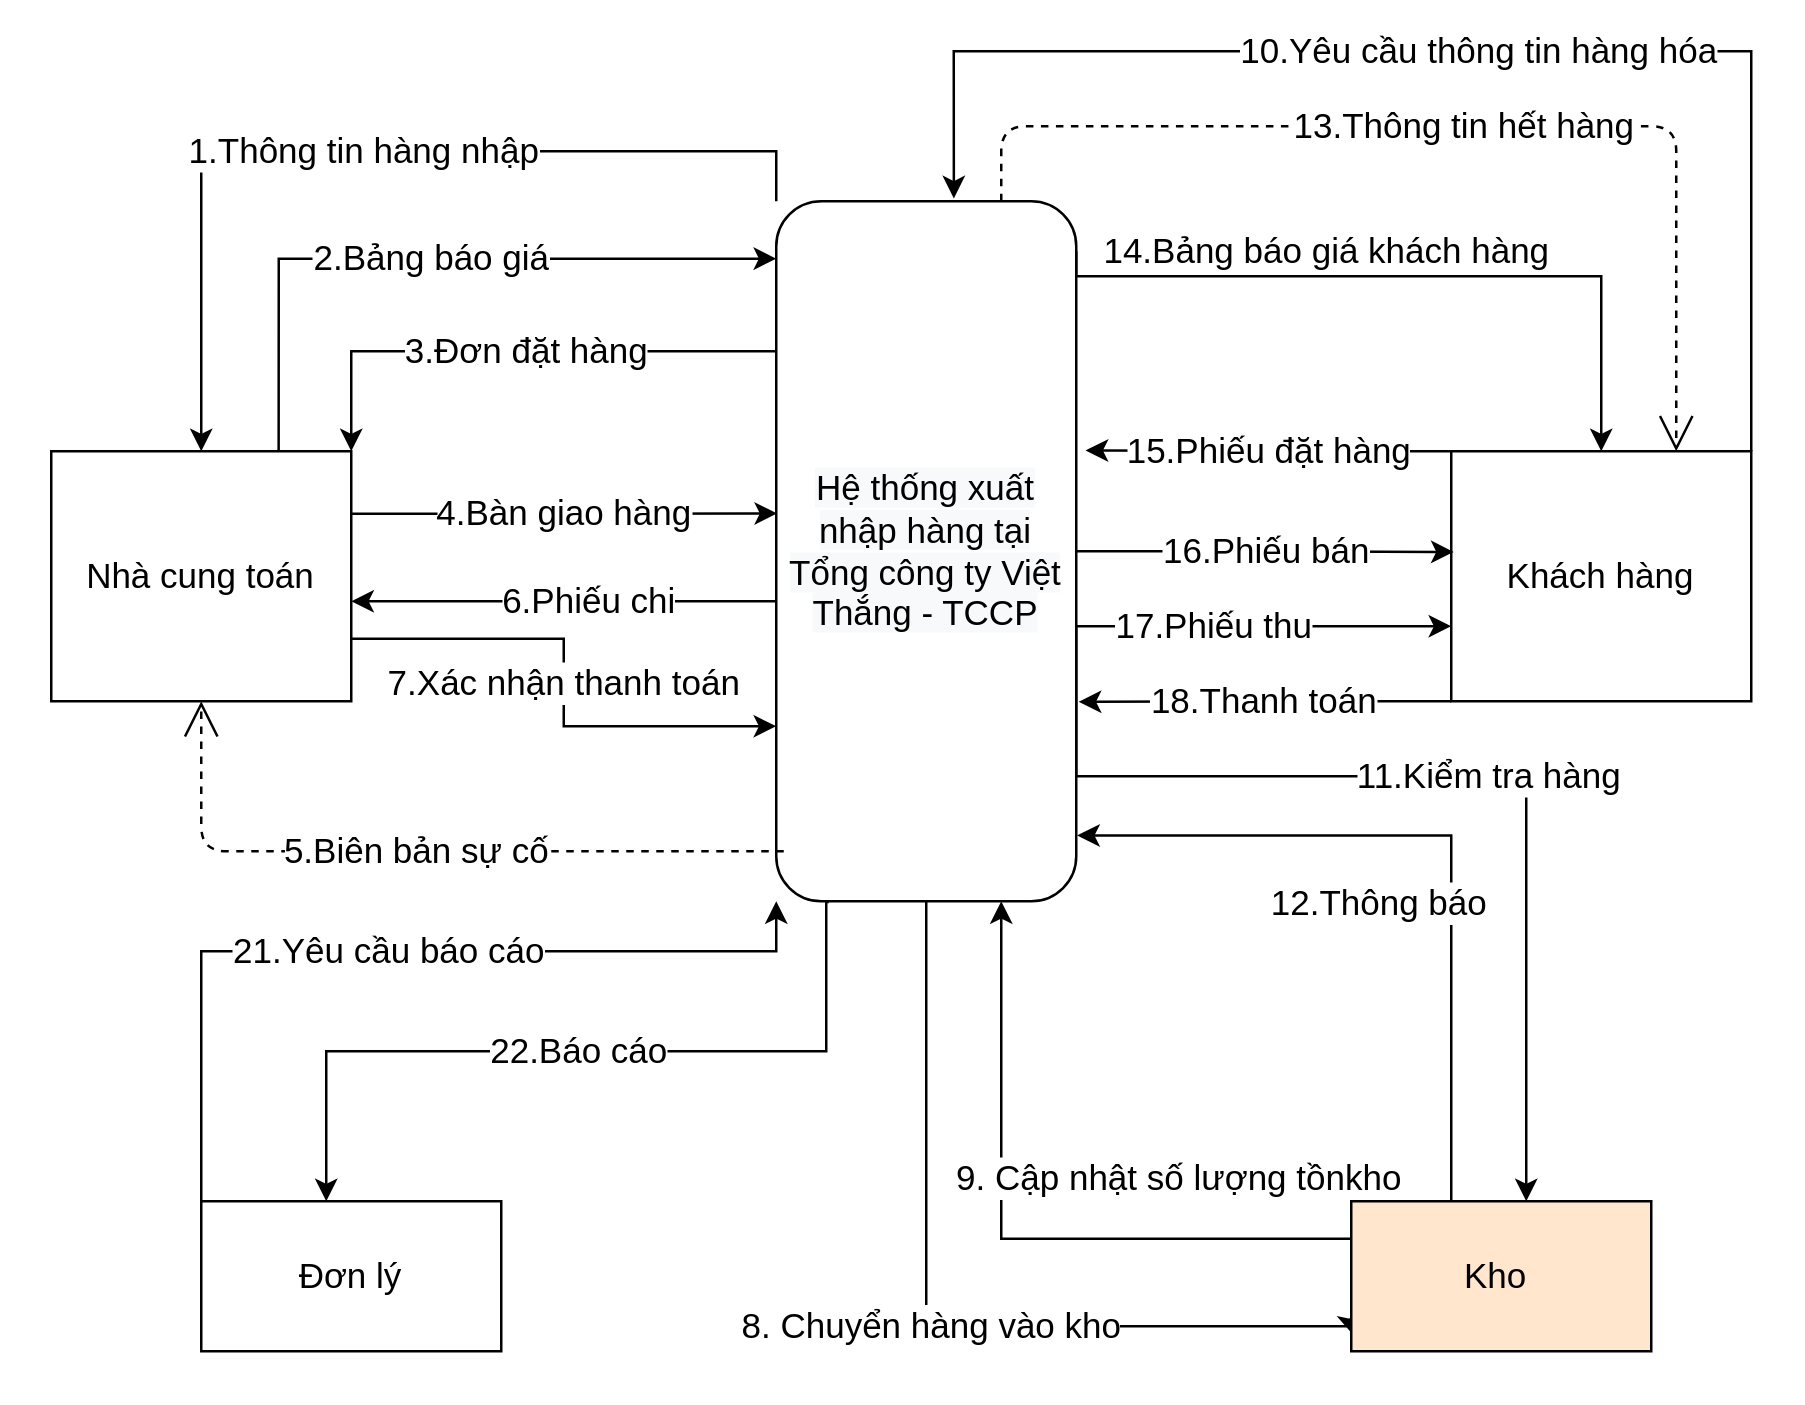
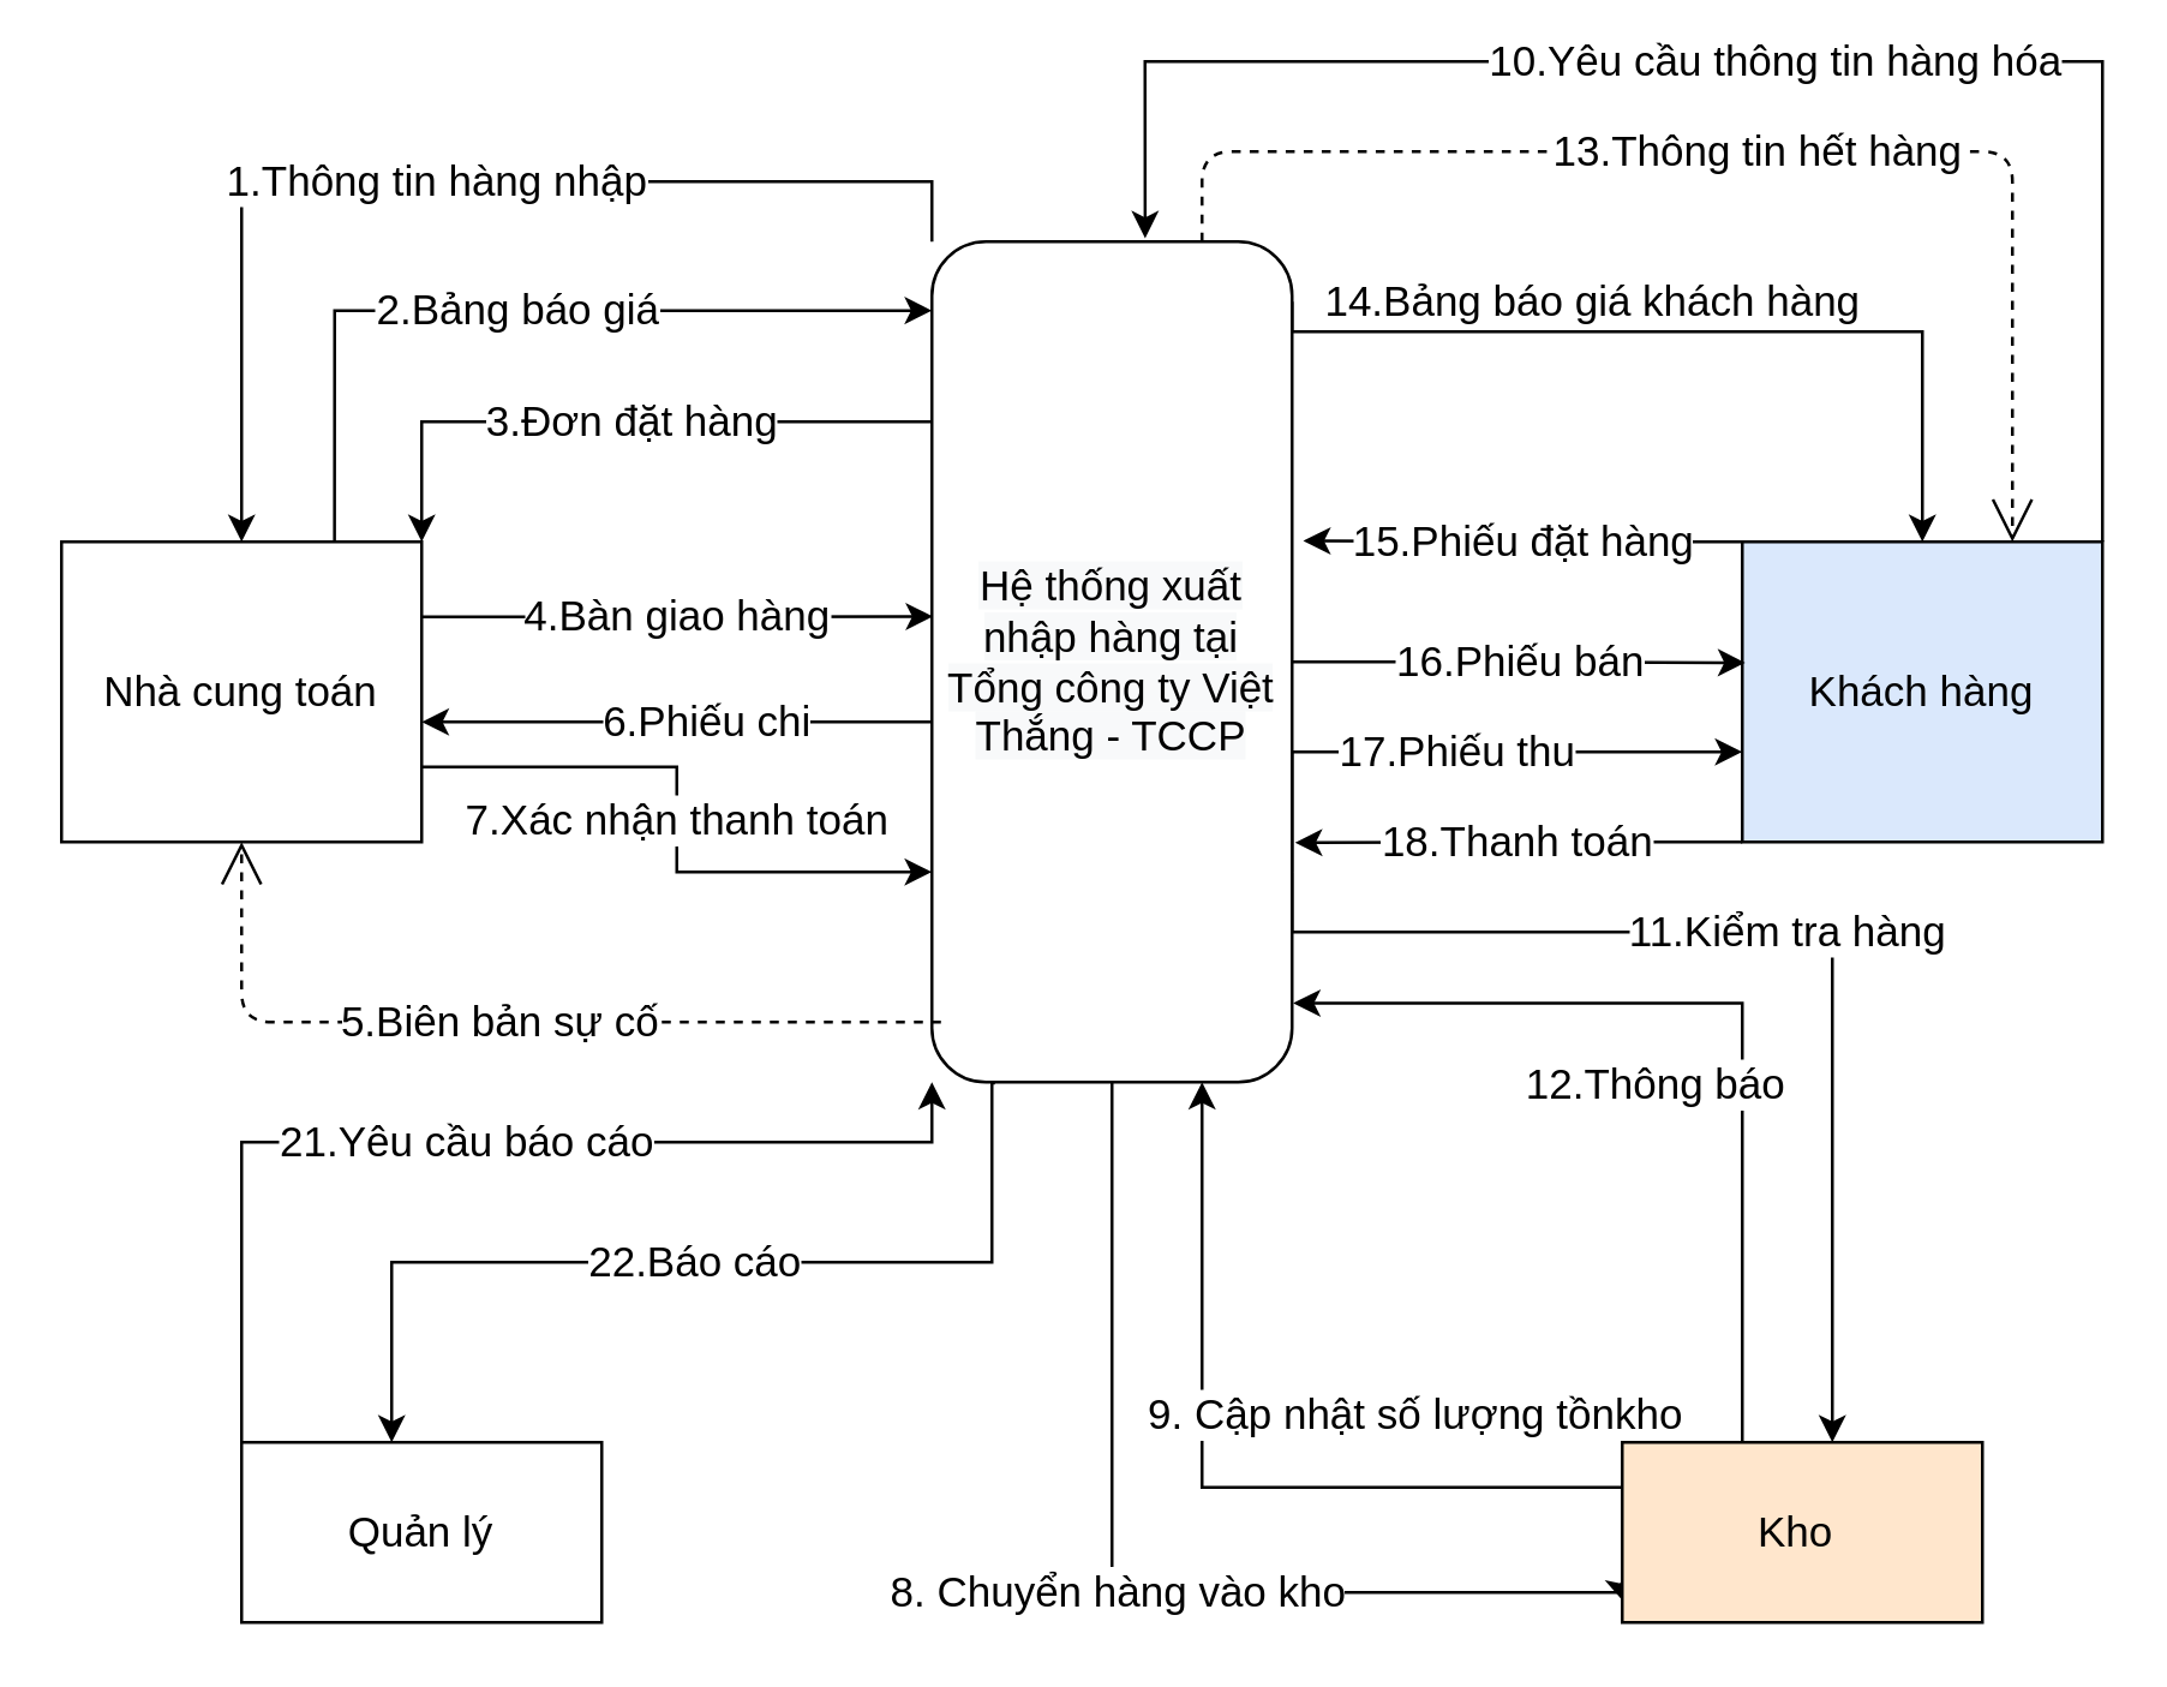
  <mxCell id="0" />
  <mxCell id="1" parent="0" />
  <mxCell id="2" value="2.Bảng báo giá" style="edgeStyle=orthogonalEdgeStyle;rounded=0;orthogonalLoop=1;jettySize=auto;html=1;exitX=0.75;exitY=0;exitDx=0;exitDy=0;entryX=-0.008;entryY=0.082;entryDx=0;entryDy=0;entryPerimeter=0;fontSize=14;" parent="1" edge="1"><mxGeometry relative="1" as="geometry"><Array as="points"><mxPoint x="110.96" y="103" /></Array><mxPoint x="110.96" y="180" as="sourcePoint" /><mxPoint x="310" y="102.96" as="targetPoint" /></mxGeometry></mxCell>
  <mxCell id="3" value="4.Bàn giao hàng" style="edgeStyle=orthogonalEdgeStyle;rounded=0;orthogonalLoop=1;jettySize=auto;html=1;exitX=1;exitY=0.25;exitDx=0;exitDy=0;entryX=0.003;entryY=0.446;entryDx=0;entryDy=0;entryPerimeter=0;fontSize=14;" parent="1" source="5" target="21" edge="1"><mxGeometry relative="1" as="geometry" /></mxCell>
  <mxCell id="4" value="7.Xác nhận thanh toán" style="edgeStyle=orthogonalEdgeStyle;rounded=0;orthogonalLoop=1;jettySize=auto;html=1;exitX=1;exitY=0.75;exitDx=0;exitDy=0;entryX=0;entryY=0.75;entryDx=0;entryDy=0;fontSize=14;" parent="1" source="5" target="21" edge="1"><mxGeometry relative="1" as="geometry" /></mxCell>
  <mxCell id="5" value="Nhà cung toán" style="rounded=0;whiteSpace=wrap;html=1;fontSize=14;" parent="1" vertex="1"><mxGeometry x="20" y="180" width="120" height="100" as="geometry" /></mxCell>
  <mxCell id="6" value="21.Yêu cầu báo cáo" style="edgeStyle=orthogonalEdgeStyle;rounded=0;orthogonalLoop=1;jettySize=auto;html=1;exitX=0;exitY=0;exitDx=0;exitDy=0;fontSize=14;" parent="1" source="7" edge="1"><mxGeometry relative="1" as="geometry"><mxPoint x="310" y="360" as="targetPoint" /><Array as="points"><mxPoint x="80" y="380" /><mxPoint x="310" y="380" /></Array></mxGeometry></mxCell>
- <mxCell id="7" value="Đơn lý" style="rounded=0;whiteSpace=wrap;html=1;fontSize=14;" parent="1" vertex="1"><mxGeometry x="80" y="480" width="120" height="60" as="geometry" /></mxCell>
+ <mxCell id="7" value="Quản lý" style="rounded=0;whiteSpace=wrap;html=1;fontSize=14;" parent="1" vertex="1"><mxGeometry x="80" y="480" width="120" height="60" as="geometry" /></mxCell>
  <mxCell id="8" value="10.Yêu cầu thông tin hàng hóa" style="edgeStyle=orthogonalEdgeStyle;rounded=0;orthogonalLoop=1;jettySize=auto;html=1;exitX=1;exitY=0;exitDx=0;exitDy=0;entryX=0.592;entryY=-0.004;entryDx=0;entryDy=0;entryPerimeter=0;fontSize=14;" parent="1" source="11" target="21" edge="1"><mxGeometry relative="1" as="geometry"><Array as="points"><mxPoint x="700" y="20" /><mxPoint x="381" y="20" /></Array></mxGeometry></mxCell>
  <mxCell id="9" value="15.Phiếu đặt hàng" style="edgeStyle=orthogonalEdgeStyle;rounded=0;orthogonalLoop=1;jettySize=auto;html=1;exitX=0;exitY=0;exitDx=0;exitDy=0;entryX=1.031;entryY=0.356;entryDx=0;entryDy=0;entryPerimeter=0;fontSize=14;" parent="1" source="11" target="21" edge="1"><mxGeometry relative="1" as="geometry"><Array as="points"><mxPoint x="530" y="180" /><mxPoint x="530" y="180" /></Array></mxGeometry></mxCell>
  <mxCell id="10" value="18.Thanh toán" style="edgeStyle=orthogonalEdgeStyle;rounded=0;orthogonalLoop=1;jettySize=auto;html=1;exitX=0;exitY=1;exitDx=0;exitDy=0;entryX=1.008;entryY=0.715;entryDx=0;entryDy=0;fontSize=14;entryPerimeter=0;" parent="1" source="11" target="21" edge="1"><mxGeometry relative="1" as="geometry"><Array as="points"><mxPoint x="530" y="280" /><mxPoint x="530" y="280" /></Array></mxGeometry></mxCell>
- <mxCell id="11" value="Khách hàng" style="rounded=0;whiteSpace=wrap;html=1;fontSize=14;" parent="1" vertex="1"><mxGeometry x="580" y="180" width="120" height="100" as="geometry" /></mxCell>
+ <mxCell id="11" value="Khách hàng" style="rounded=0;whiteSpace=wrap;html=1;fontSize=14;fillColor=#dae8fc;" parent="1" vertex="1"><mxGeometry x="580" y="180" width="120" height="100" as="geometry" /></mxCell>
  <mxCell id="12" value="1.Thông tin hàng nhập" style="edgeStyle=orthogonalEdgeStyle;rounded=0;orthogonalLoop=1;jettySize=auto;html=1;exitX=0;exitY=0;exitDx=0;exitDy=0;entryX=0.5;entryY=0;entryDx=0;entryDy=0;fontSize=14;" parent="1" source="21" target="5" edge="1"><mxGeometry relative="1" as="geometry" /></mxCell>
  <mxCell id="13" value="3.Đơn đặt hàng" style="edgeStyle=orthogonalEdgeStyle;rounded=0;orthogonalLoop=1;jettySize=auto;html=1;exitX=0;exitY=0.25;exitDx=0;exitDy=0;entryX=1;entryY=0;entryDx=0;entryDy=0;fontSize=14;" parent="1" source="21" target="5" edge="1"><mxGeometry relative="1" as="geometry"><Array as="points"><mxPoint x="310" y="140" /><mxPoint x="140" y="140" /></Array></mxGeometry></mxCell>
  <mxCell id="14" value="6.Phiếu chi" style="edgeStyle=orthogonalEdgeStyle;rounded=0;orthogonalLoop=1;jettySize=auto;html=1;exitX=0;exitY=0.5;exitDx=0;exitDy=0;fontSize=14;" parent="1" source="21" target="5" edge="1"><mxGeometry relative="1" as="geometry"><Array as="points"><mxPoint x="310" y="240" /></Array></mxGeometry></mxCell>
  <mxCell id="15" value="22.Báo cáo" style="edgeStyle=orthogonalEdgeStyle;rounded=0;orthogonalLoop=1;jettySize=auto;html=1;fontSize=14;exitX=0.175;exitY=1.001;exitDx=0;exitDy=0;exitPerimeter=0;" parent="1" source="21" edge="1"><mxGeometry relative="1" as="geometry"><mxPoint x="130" y="480" as="targetPoint" /><Array as="points"><mxPoint x="330" y="360" /><mxPoint x="330" y="420" /><mxPoint x="130" y="420" /></Array></mxGeometry></mxCell>
  <mxCell id="16" value="14.Bảng báo giá khách hàng" style="edgeStyle=orthogonalEdgeStyle;rounded=0;orthogonalLoop=1;jettySize=auto;html=1;entryX=0.5;entryY=0;entryDx=0;entryDy=0;fontSize=14;" parent="1" target="11" edge="1"><mxGeometry x="-0.241" y="10" relative="1" as="geometry"><mxPoint x="430" y="100" as="sourcePoint" /><Array as="points"><mxPoint x="430" y="110" /><mxPoint x="640" y="110" /></Array><mxPoint as="offset" /></mxGeometry></mxCell>
  <mxCell id="17" value="16.Phiếu bán" style="edgeStyle=orthogonalEdgeStyle;rounded=0;orthogonalLoop=1;jettySize=auto;html=1;exitX=1;exitY=0.5;exitDx=0;exitDy=0;entryX=0.008;entryY=0.403;entryDx=0;entryDy=0;entryPerimeter=0;fontSize=14;" parent="1" source="21" target="11" edge="1"><mxGeometry relative="1" as="geometry" /></mxCell>
  <mxCell id="18" value="17.Phiếu thu" style="edgeStyle=orthogonalEdgeStyle;rounded=0;orthogonalLoop=1;jettySize=auto;html=1;exitX=1;exitY=0.75;exitDx=0;exitDy=0;fontSize=14;" parent="1" source="21" edge="1"><mxGeometry relative="1" as="geometry"><mxPoint x="580" y="250" as="targetPoint" /><Array as="points"><mxPoint x="430" y="250" /><mxPoint x="580" y="250" /></Array></mxGeometry></mxCell>
  <mxCell id="19" value="&lt;font style=&quot;font-size: 14px&quot;&gt;8. Chuyển hàng vào kho&lt;/font&gt;" style="edgeStyle=orthogonalEdgeStyle;rounded=0;orthogonalLoop=1;jettySize=auto;html=1;exitX=0.5;exitY=1;exitDx=0;exitDy=0;entryX=0.008;entryY=0.894;entryDx=0;entryDy=0;entryPerimeter=0;" edge="1" parent="1" source="21" target="28"><mxGeometry relative="1" as="geometry"><Array as="points"><mxPoint x="370" y="530" /><mxPoint x="540" y="530" /></Array></mxGeometry></mxCell>
  <mxCell id="20" value="&lt;font style=&quot;font-size: 14px&quot;&gt;11.Kiểm tra hàng&lt;/font&gt;" style="edgeStyle=orthogonalEdgeStyle;rounded=0;orthogonalLoop=1;jettySize=auto;html=1;exitX=1;exitY=0.75;exitDx=0;exitDy=0;" edge="1" parent="1" source="21"><mxGeometry relative="1" as="geometry"><mxPoint x="610" y="480" as="targetPoint" /><Array as="points"><mxPoint x="430" y="310" /><mxPoint x="610" y="310" /><mxPoint x="610" y="480" /></Array></mxGeometry></mxCell>
  <mxCell id="21" value="&#10;&#10;&lt;span style=&quot;color: rgb(0, 0, 0); font-family: helvetica; font-size: 14px; font-style: normal; font-weight: 400; letter-spacing: normal; text-align: center; text-indent: 0px; text-transform: none; word-spacing: 0px; background-color: rgb(248, 249, 250); display: inline; float: none;&quot;&gt;Hệ thống xuất nhập hàng tại Tổng công ty Việt Thắng - TCCP&lt;/span&gt;&#10;&#10;" style="rounded=1;whiteSpace=wrap;html=1;fontSize=14;rotation=0;" parent="1" vertex="1"><mxGeometry x="310" y="80" width="120" height="280" as="geometry" /></mxCell>
  <mxCell id="22" value="5.Biên bản sự cố" style="endArrow=open;endSize=12;dashed=1;html=1;fontSize=14;entryX=0.5;entryY=1;entryDx=0;entryDy=0;" parent="1" target="5" edge="1"><mxGeometry width="160" relative="1" as="geometry"><mxPoint x="313" y="340" as="sourcePoint" /><mxPoint x="300" y="340" as="targetPoint" /><Array as="points"><mxPoint x="80" y="340" /></Array></mxGeometry></mxCell>
  <mxCell id="23" value="13.Thông tin hết hàng" style="endArrow=open;endSize=12;dashed=1;html=1;fontSize=14;exitX=0.75;exitY=0;exitDx=0;exitDy=0;entryX=0.75;entryY=0;entryDx=0;entryDy=0;" parent="1" source="21" target="11" edge="1"><mxGeometry width="160" relative="1" as="geometry"><mxPoint x="440" y="70" as="sourcePoint" /><mxPoint x="600" y="70" as="targetPoint" /><Array as="points"><mxPoint x="400" y="50" /><mxPoint x="670" y="50" /></Array></mxGeometry></mxCell>
  <mxCell id="24" style="edgeStyle=orthogonalEdgeStyle;rounded=0;orthogonalLoop=1;jettySize=auto;html=1;exitX=0;exitY=0.25;exitDx=0;exitDy=0;entryX=0.75;entryY=1;entryDx=0;entryDy=0;" edge="1" parent="1" source="28" target="21"><mxGeometry relative="1" as="geometry" /></mxCell>
  <mxCell id="25" value="&lt;font style=&quot;font-size: 14px&quot;&gt;9. Cập nhật số lượng tồnkho&lt;/font&gt;" style="edgeLabel;html=1;align=center;verticalAlign=middle;resizable=0;points=[];" vertex="1" connectable="0" parent="24"><mxGeometry x="-0.253" relative="1" as="geometry"><mxPoint x="33" y="-25" as="offset" /></mxGeometry></mxCell>
  <mxCell id="26" style="edgeStyle=orthogonalEdgeStyle;rounded=0;orthogonalLoop=1;jettySize=auto;html=1;exitX=0.75;exitY=0;exitDx=0;exitDy=0;entryX=1.003;entryY=0.906;entryDx=0;entryDy=0;entryPerimeter=0;" edge="1" parent="1" source="28" target="21"><mxGeometry relative="1" as="geometry"><Array as="points"><mxPoint x="580" y="480" /><mxPoint x="580" y="334" /></Array></mxGeometry></mxCell>
  <mxCell id="27" value="12.Thông báo" style="edgeLabel;html=1;align=center;verticalAlign=middle;resizable=0;points=[];fontSize=14;" vertex="1" connectable="0" parent="26"><mxGeometry x="-0.088" y="-1" relative="1" as="geometry"><mxPoint x="-31" y="-12" as="offset" /></mxGeometry></mxCell>
  <mxCell id="28" value="Kho&amp;nbsp;" style="rounded=0;whiteSpace=wrap;html=1;fontSize=14;fillColor=#ffe6cc;" vertex="1" parent="1"><mxGeometry x="540" y="480" width="120" height="60" as="geometry" /></mxCell>
